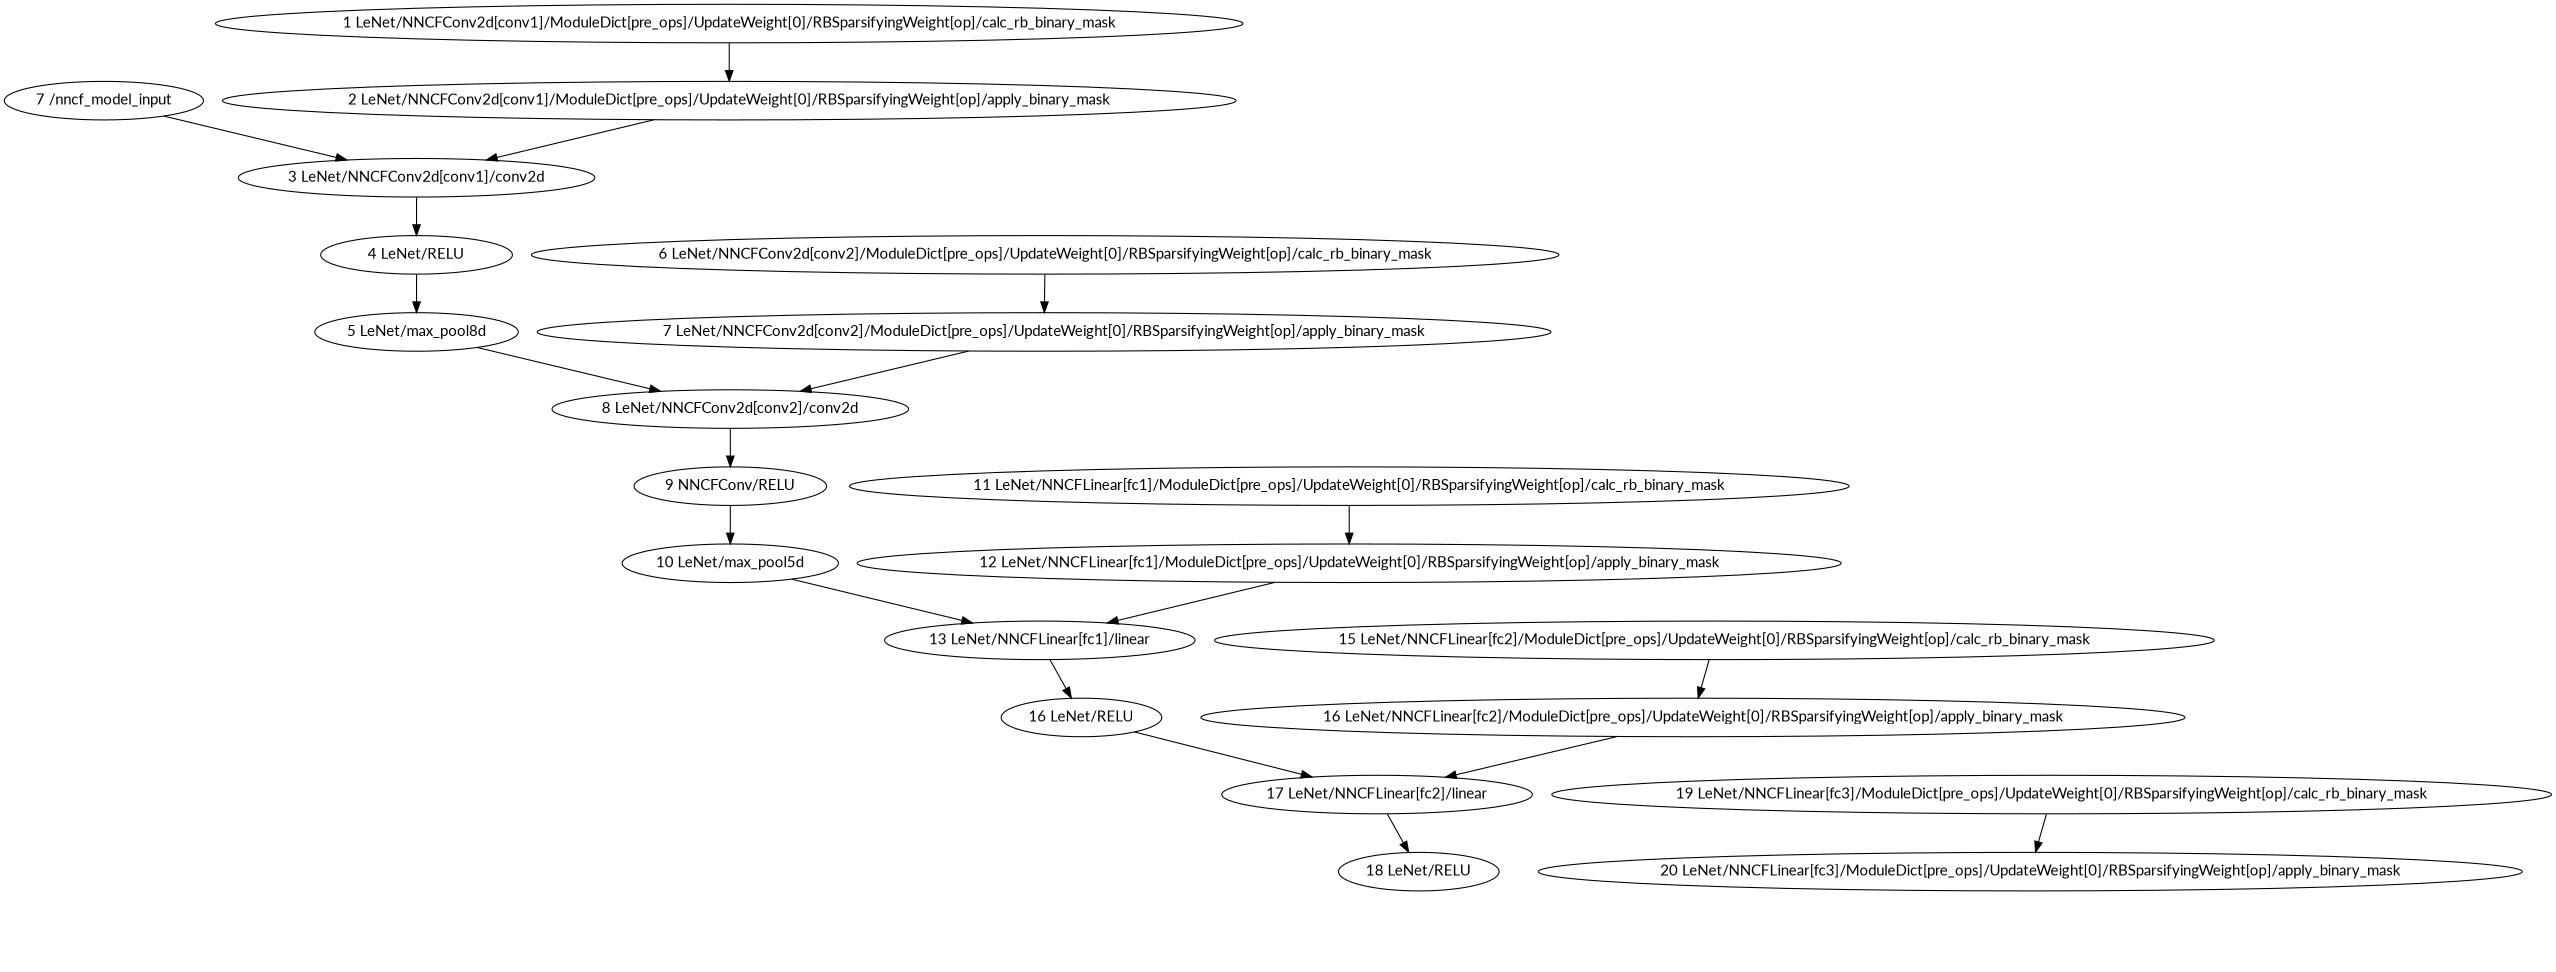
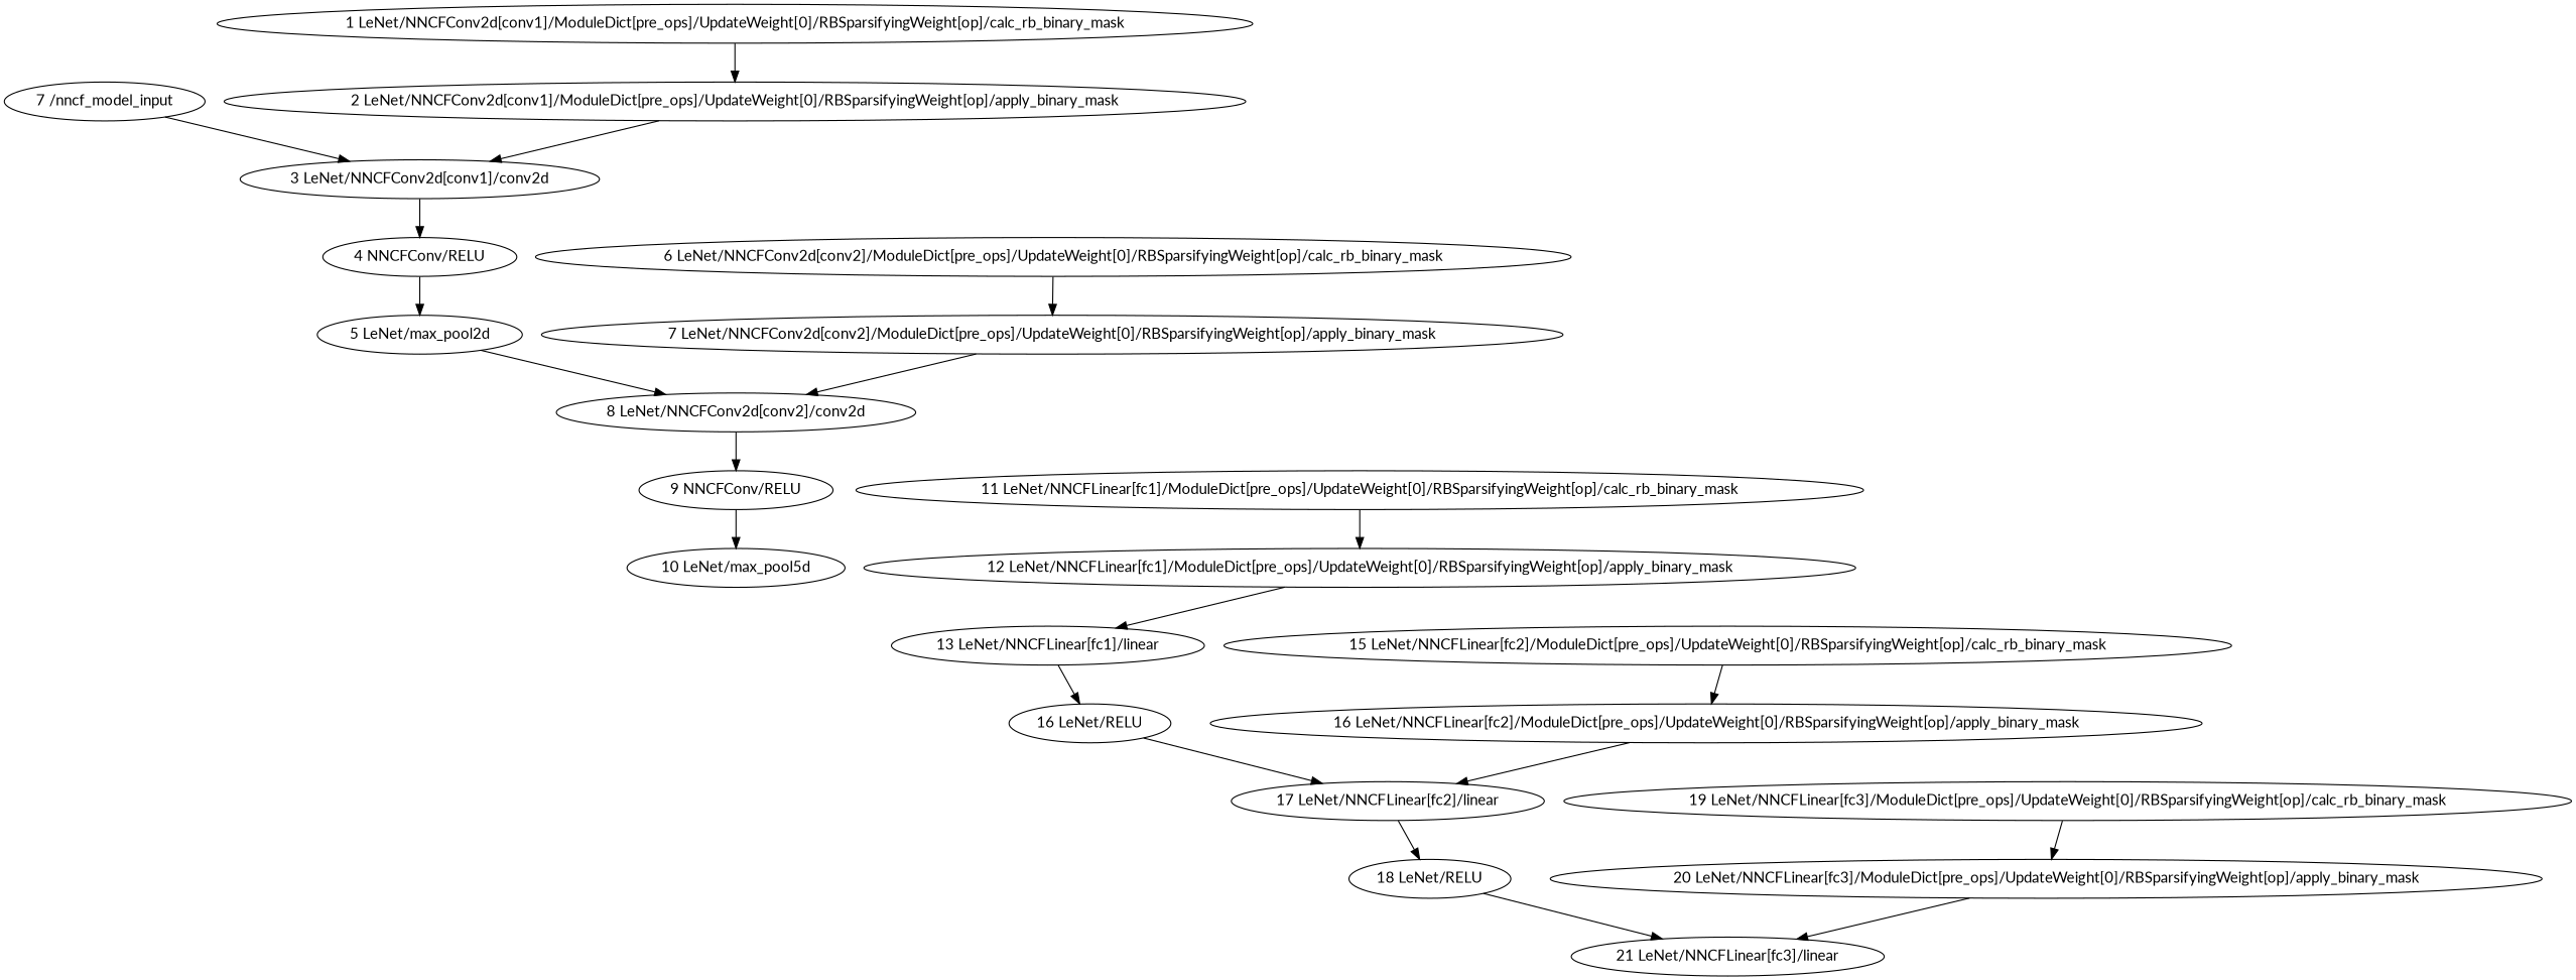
  strict digraph {
    fontname=Lato
    node [fontname=Lato type=calc_rb_binary_mask scope=LeNet]
    edge [fontname=Lato]
    n1 [label="7 /nncf_model_input" type=nncf_model_input scope=""]
    "3 LeNet/NNCFConv2d[conv1]/conv2d" [scope="LeNet/NNCFConv2d[conv1]" type=conv2d]
-   "4 LeNet/RELU" [type=RELU]
+   "4 LeNet/RELU" [type=RELU label="4 NNCFConv/RELU"]
    "1 LeNet/NNCFConv2d[conv1]/ModuleDict[pre_ops]/UpdateWeight[0]/RBSparsifyingWeight[op]/calc_rb_binary_mask" [scope="LeNet/NNCFConv2d[conv1]/ModuleDict[pre_ops]/UpdateWeight[0]/RBSparsifyingWeight[op]"]
    "2 LeNet/NNCFConv2d[conv1]/ModuleDict[pre_ops]/UpdateWeight[0]/RBSparsifyingWeight[op]/apply_binary_mask" [scope="LeNet/NNCFConv2d[conv1]/ModuleDict[pre_ops]/UpdateWeight[0]/RBSparsifyingWeight[op]" type=apply_binary_mask]
-   "5 LeNet/max_pool2d" [type=max_pool2d label="5 LeNet/max_pool8d"]
+   "5 LeNet/max_pool2d" [type=max_pool2d]
    "8 LeNet/NNCFConv2d[conv2]/conv2d" [scope="LeNet/NNCFConv2d[conv2]" type=conv2d]
    n8 [label="9 NNCFConv/RELU" type=RELU]
    "6 LeNet/NNCFConv2d[conv2]/ModuleDict[pre_ops]/UpdateWeight[0]/RBSparsifyingWeight[op]/calc_rb_binary_mask" [scope="LeNet/NNCFConv2d[conv2]/ModuleDict[pre_ops]/UpdateWeight[0]/RBSparsifyingWeight[op]"]
    "7 LeNet/NNCFConv2d[conv2]/ModuleDict[pre_ops]/UpdateWeight[0]/RBSparsifyingWeight[op]/apply_binary_mask" [scope="LeNet/NNCFConv2d[conv2]/ModuleDict[pre_ops]/UpdateWeight[0]/RBSparsifyingWeight[op]" type=apply_binary_mask]
    n11 [label="10 LeNet/max_pool5d" type=max_pool2d]
    "13 LeNet/NNCFLinear[fc1]/linear" [scope="LeNet/NNCFLinear[fc1]" type=linear]
    n13 [label="16 LeNet/RELU" type=RELU]
    "11 LeNet/NNCFLinear[fc1]/ModuleDict[pre_ops]/UpdateWeight[0]/RBSparsifyingWeight[op]/calc_rb_binary_mask" [scope="LeNet/NNCFLinear[fc1]/ModuleDict[pre_ops]/UpdateWeight[0]/RBSparsifyingWeight[op]"]
    "12 LeNet/NNCFLinear[fc1]/ModuleDict[pre_ops]/UpdateWeight[0]/RBSparsifyingWeight[op]/apply_binary_mask" [scope="LeNet/NNCFLinear[fc1]/ModuleDict[pre_ops]/UpdateWeight[0]/RBSparsifyingWeight[op]" type=apply_binary_mask]
    "17 LeNet/NNCFLinear[fc2]/linear" [scope="LeNet/NNCFLinear[fc2]" type=linear]
    "18 LeNet/RELU" [type=RELU]
    "15 LeNet/NNCFLinear[fc2]/ModuleDict[pre_ops]/UpdateWeight[0]/RBSparsifyingWeight[op]/calc_rb_binary_mask" [scope="LeNet/NNCFLinear[fc2]/ModuleDict[pre_ops]/UpdateWeight[0]/RBSparsifyingWeight[op]"]
    "16 LeNet/NNCFLinear[fc2]/ModuleDict[pre_ops]/UpdateWeight[0]/RBSparsifyingWeight[op]/apply_binary_mask" [scope="LeNet/NNCFLinear[fc2]/ModuleDict[pre_ops]/UpdateWeight[0]/RBSparsifyingWeight[op]" type=apply_binary_mask]
+   "21 LeNet/NNCFLinear[fc3]/linear" [scope="LeNet/NNCFLinear[fc3]" type=linear]
    "19 LeNet/NNCFLinear[fc3]/ModuleDict[pre_ops]/UpdateWeight[0]/RBSparsifyingWeight[op]/calc_rb_binary_mask" [scope="LeNet/NNCFLinear[fc3]/ModuleDict[pre_ops]/UpdateWeight[0]/RBSparsifyingWeight[op]"]
    "20 LeNet/NNCFLinear[fc3]/ModuleDict[pre_ops]/UpdateWeight[0]/RBSparsifyingWeight[op]/apply_binary_mask" [scope="LeNet/NNCFLinear[fc3]/ModuleDict[pre_ops]/UpdateWeight[0]/RBSparsifyingWeight[op]" type=apply_binary_mask]
    n1 -> "3 LeNet/NNCFConv2d[conv1]/conv2d"
    "3 LeNet/NNCFConv2d[conv1]/conv2d" -> "4 LeNet/RELU"
    "4 LeNet/RELU" -> "5 LeNet/max_pool2d"
    "1 LeNet/NNCFConv2d[conv1]/ModuleDict[pre_ops]/UpdateWeight[0]/RBSparsifyingWeight[op]/calc_rb_binary_mask" -> "2 LeNet/NNCFConv2d[conv1]/ModuleDict[pre_ops]/UpdateWeight[0]/RBSparsifyingWeight[op]/apply_binary_mask"
    "2 LeNet/NNCFConv2d[conv1]/ModuleDict[pre_ops]/UpdateWeight[0]/RBSparsifyingWeight[op]/apply_binary_mask" -> "3 LeNet/NNCFConv2d[conv1]/conv2d"
    "5 LeNet/max_pool2d" -> "8 LeNet/NNCFConv2d[conv2]/conv2d"
    "8 LeNet/NNCFConv2d[conv2]/conv2d" -> n8
    n8 -> n11
    "6 LeNet/NNCFConv2d[conv2]/ModuleDict[pre_ops]/UpdateWeight[0]/RBSparsifyingWeight[op]/calc_rb_binary_mask" -> "7 LeNet/NNCFConv2d[conv2]/ModuleDict[pre_ops]/UpdateWeight[0]/RBSparsifyingWeight[op]/apply_binary_mask"
    "7 LeNet/NNCFConv2d[conv2]/ModuleDict[pre_ops]/UpdateWeight[0]/RBSparsifyingWeight[op]/apply_binary_mask" -> "8 LeNet/NNCFConv2d[conv2]/conv2d"
-   n11 -> "13 LeNet/NNCFLinear[fc1]/linear"
    "13 LeNet/NNCFLinear[fc1]/linear" -> n13
    n13 -> "17 LeNet/NNCFLinear[fc2]/linear"
    "11 LeNet/NNCFLinear[fc1]/ModuleDict[pre_ops]/UpdateWeight[0]/RBSparsifyingWeight[op]/calc_rb_binary_mask" -> "12 LeNet/NNCFLinear[fc1]/ModuleDict[pre_ops]/UpdateWeight[0]/RBSparsifyingWeight[op]/apply_binary_mask"
    "12 LeNet/NNCFLinear[fc1]/ModuleDict[pre_ops]/UpdateWeight[0]/RBSparsifyingWeight[op]/apply_binary_mask" -> "13 LeNet/NNCFLinear[fc1]/linear"
    "17 LeNet/NNCFLinear[fc2]/linear" -> "18 LeNet/RELU"
+   "18 LeNet/RELU" -> "21 LeNet/NNCFLinear[fc3]/linear"
    "15 LeNet/NNCFLinear[fc2]/ModuleDict[pre_ops]/UpdateWeight[0]/RBSparsifyingWeight[op]/calc_rb_binary_mask" -> "16 LeNet/NNCFLinear[fc2]/ModuleDict[pre_ops]/UpdateWeight[0]/RBSparsifyingWeight[op]/apply_binary_mask"
    "16 LeNet/NNCFLinear[fc2]/ModuleDict[pre_ops]/UpdateWeight[0]/RBSparsifyingWeight[op]/apply_binary_mask" -> "17 LeNet/NNCFLinear[fc2]/linear"
    "19 LeNet/NNCFLinear[fc3]/ModuleDict[pre_ops]/UpdateWeight[0]/RBSparsifyingWeight[op]/calc_rb_binary_mask" -> "20 LeNet/NNCFLinear[fc3]/ModuleDict[pre_ops]/UpdateWeight[0]/RBSparsifyingWeight[op]/apply_binary_mask"
+   "20 LeNet/NNCFLinear[fc3]/ModuleDict[pre_ops]/UpdateWeight[0]/RBSparsifyingWeight[op]/apply_binary_mask" -> "21 LeNet/NNCFLinear[fc3]/linear"
  }
